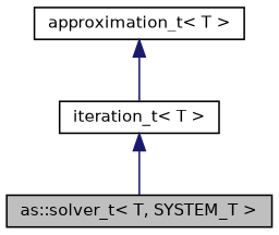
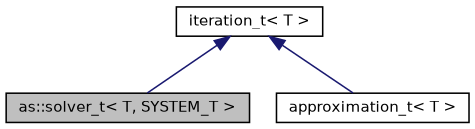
  digraph {
    node [color=black fillcolor=white fontname=Helvetica fontsize=10 shape=record style=filled]
    edge [color=midnightblue dir=back fontname=Helvetica fontsize=10 labelfontname=Helvetica labelfontsize=10 style=solid]
    n1 [fillcolor=grey75 fontcolor=black height=0.2 label="as::solver_t\< T, SYSTEM_T \>" width=0.4]
    n2 [height=0.2 label="approximation_t\< T \>" width=0.4]
    n3 [height=0.2 label="iteration_t\< T \>" width=0.4]
    n3 -> n1
-   n2 -> n3
+   n3 -> n2
  }
